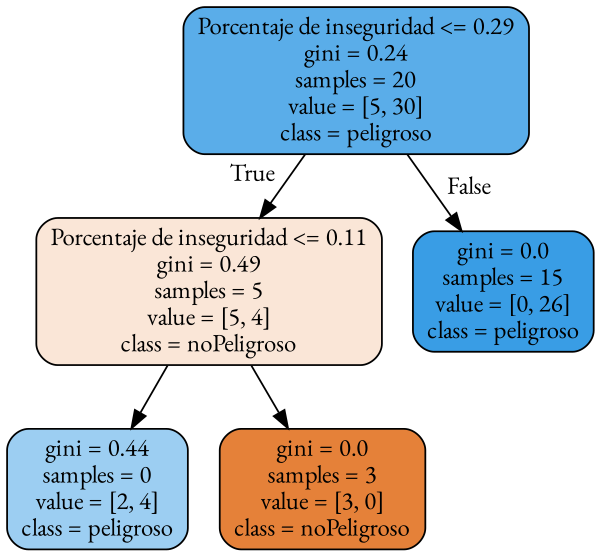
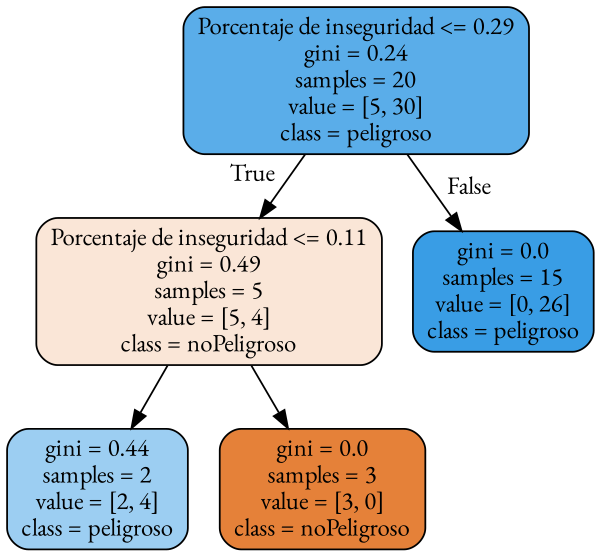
  digraph {
    fontname="EB Garamond"
    node [color=black fontname="EB Garamond" shape=box style="filled, rounded"]
    edge [fontname="EB Garamond"]
    n1 [fillcolor="#5aade9" label="Porcentaje de inseguridad <= 0.29\ngini = 0.24\nsamples = 20\nvalue = [5, 30]\nclass = peligroso"]
    n2 [fillcolor="#fae6d7" label="Porcentaje de inseguridad <= 0.11\ngini = 0.49\nsamples = 5\nvalue = [5, 4]\nclass = noPeligroso"]
    n3 [fillcolor="#399de5" label="gini = 0.0\nsamples = 15\nvalue = [0, 26]\nclass = peligroso"]
-   n4 [fillcolor="#9ccef2" label="gini = 0.44\nsamples = 0\nvalue = [2, 4]\nclass = peligroso"]
+   n4 [fillcolor="#9ccef2" label="gini = 0.44\nsamples = 2\nvalue = [2, 4]\nclass = peligroso"]
    n5 [fillcolor="#e58139" label="gini = 0.0\nsamples = 3\nvalue = [3, 0]\nclass = noPeligroso"]
    n1 -> n2 [headlabel=True labelangle=45 labeldistance=2.5]
    n1 -> n3 [headlabel=False labelangle=-45 labeldistance=2.5]
    n2 -> n4
    n2 -> n5
  }
